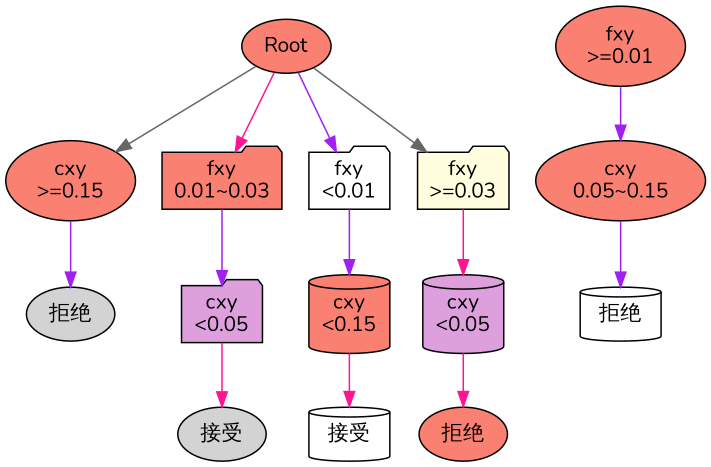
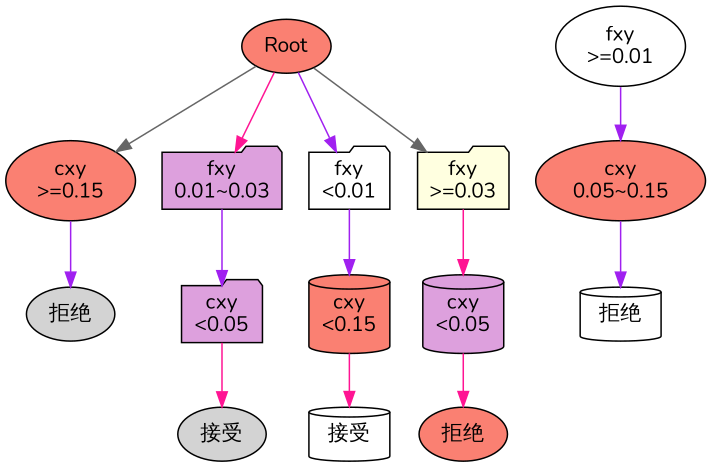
  digraph {
    fontname=Nunito
    node [fillcolor=salmon fontname=Nunito shape=ellipse style=filled]
    edge [color=purple fontname=Nunito]
    n1 [label=Root]
    n2 [label="cxy\n>=0.15"]
-   n3 [label="fxy\n0.01~0.03" shape=folder]
+   n3 [fillcolor=plum label="fxy\n0.01~0.03" shape=folder]
    n4 [fillcolor=white label="fxy\n<0.01" shape=folder]
    n5 [fillcolor=lightyellow label="fxy\n>=0.03" shape=folder]
    n6 [fillcolor=lightgrey label="拒绝"]
    n7 [fillcolor=plum label="cxy\n<0.05" shape=folder]
    n8 [label="cxy\n<0.15" shape=cylinder]
-   n9 [label="fxy\n>=0.01"]
+   n9 [fillcolor=white label="fxy\n>=0.01"]
    n10 [label="cxy\n0.05~0.15"]
    n11 [fillcolor=plum label="cxy\n<0.05" shape=cylinder]
    n12 [fillcolor=lightgrey label="接受"]
    n13 [fillcolor=white label="接受" shape=cylinder]
    n14 [fillcolor=white label="拒绝" shape=cylinder]
    n15 [label="拒绝"]
    n1 -> n2 [color=gray40]
    n1 -> n3 [color=deeppink]
    n1 -> n4
    n1 -> n5 [color=gray40]
    n2 -> n6
    n3 -> n7
    n4 -> n8
    n5 -> n11 [color=deeppink]
    n7 -> n12 [color=deeppink]
    n8 -> n13 [color=deeppink]
    n9 -> n10
    n10 -> n14
    n11 -> n15 [color=deeppink]
  }
